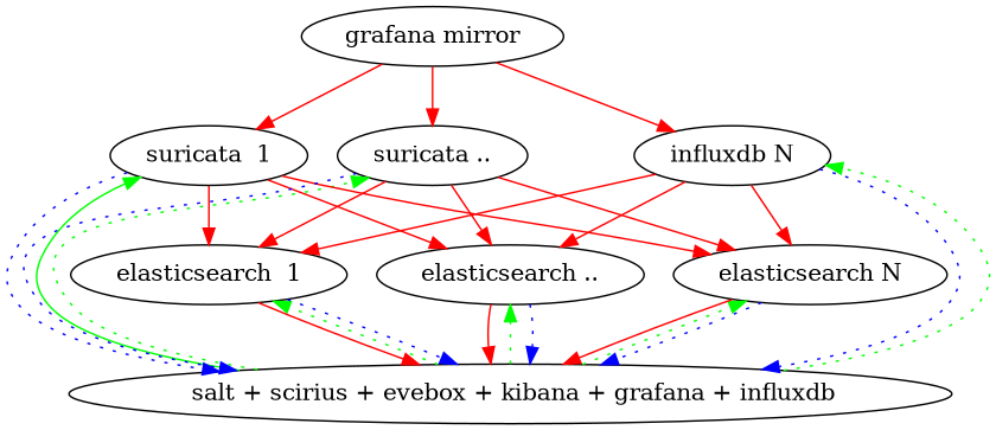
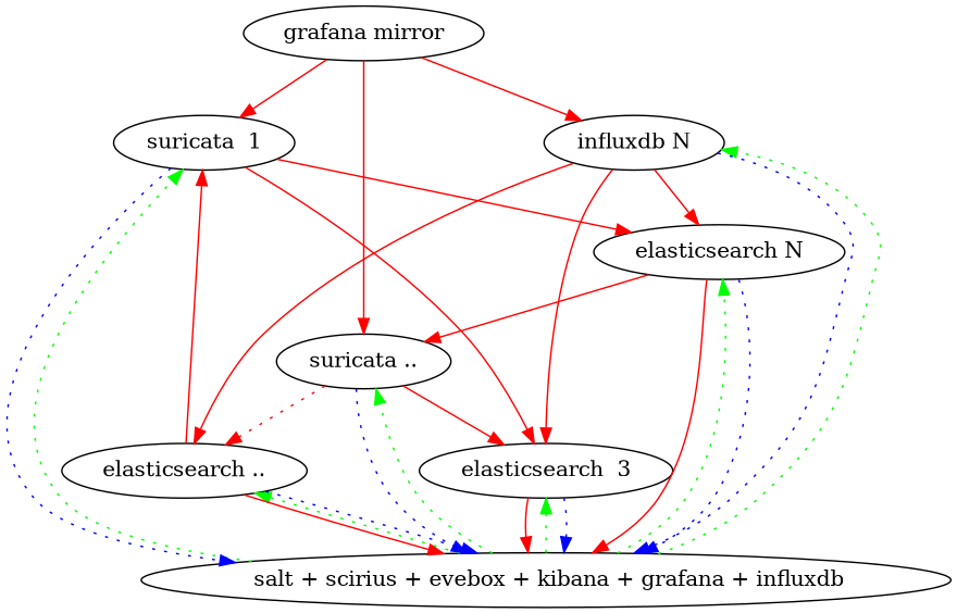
  digraph {
    edge [color=red]
    n1 [label="grafana mirror"]
    n2 [label=" salt + scirius + evebox + kibana + grafana + influxdb"]
    n3 [label="suricata  1"]
    n4 [label="suricata .."]
    n5 [label="influxdb N"]
-   n6 [label="elasticsearch  1"]
+   n6 [label="elasticsearch  3"]
    n7 [label="elasticsearch .."]
    n8 [label="elasticsearch N"]
    subgraph sub_1 {
      rank=min
      n1
    }
    subgraph sub_2 {
      rank=max
      n2
    }
    n1 -> n3
    n1 -> n4
    n1 -> n5
-   n2 -> n3 [color=green style=solid]
+   n2 -> n3 [color=green style=dotted]
    n2 -> n4 [color=green style=dotted]
    n2 -> n5 [color=green style=dotted]
    n2 -> n6 [color=green style=dotted]
    n2 -> n7 [color=green style=dotted]
    n2 -> n8 [color=green style=dotted]
    n3 -> n2 [color=blue style=dotted]
    n3 -> n6
-   n3 -> n7
+   n7 -> n3
    n3 -> n8
    n4 -> n2 [color=blue style=dotted]
    n4 -> n6
-   n4 -> n7
-   n4 -> n8
+   n4 -> n7 [style=dotted]
+   n8 -> n4
    n5 -> n2 [color=blue style=dotted]
    n5 -> n6
    n5 -> n7
    n5 -> n8
    n6 -> n2
    n6 -> n2 [color=blue style=dotted]
    n7 -> n2
    n7 -> n2 [color=blue style=dotted]
    n8 -> n2
    n8 -> n2 [color=blue style=dotted]
  }
